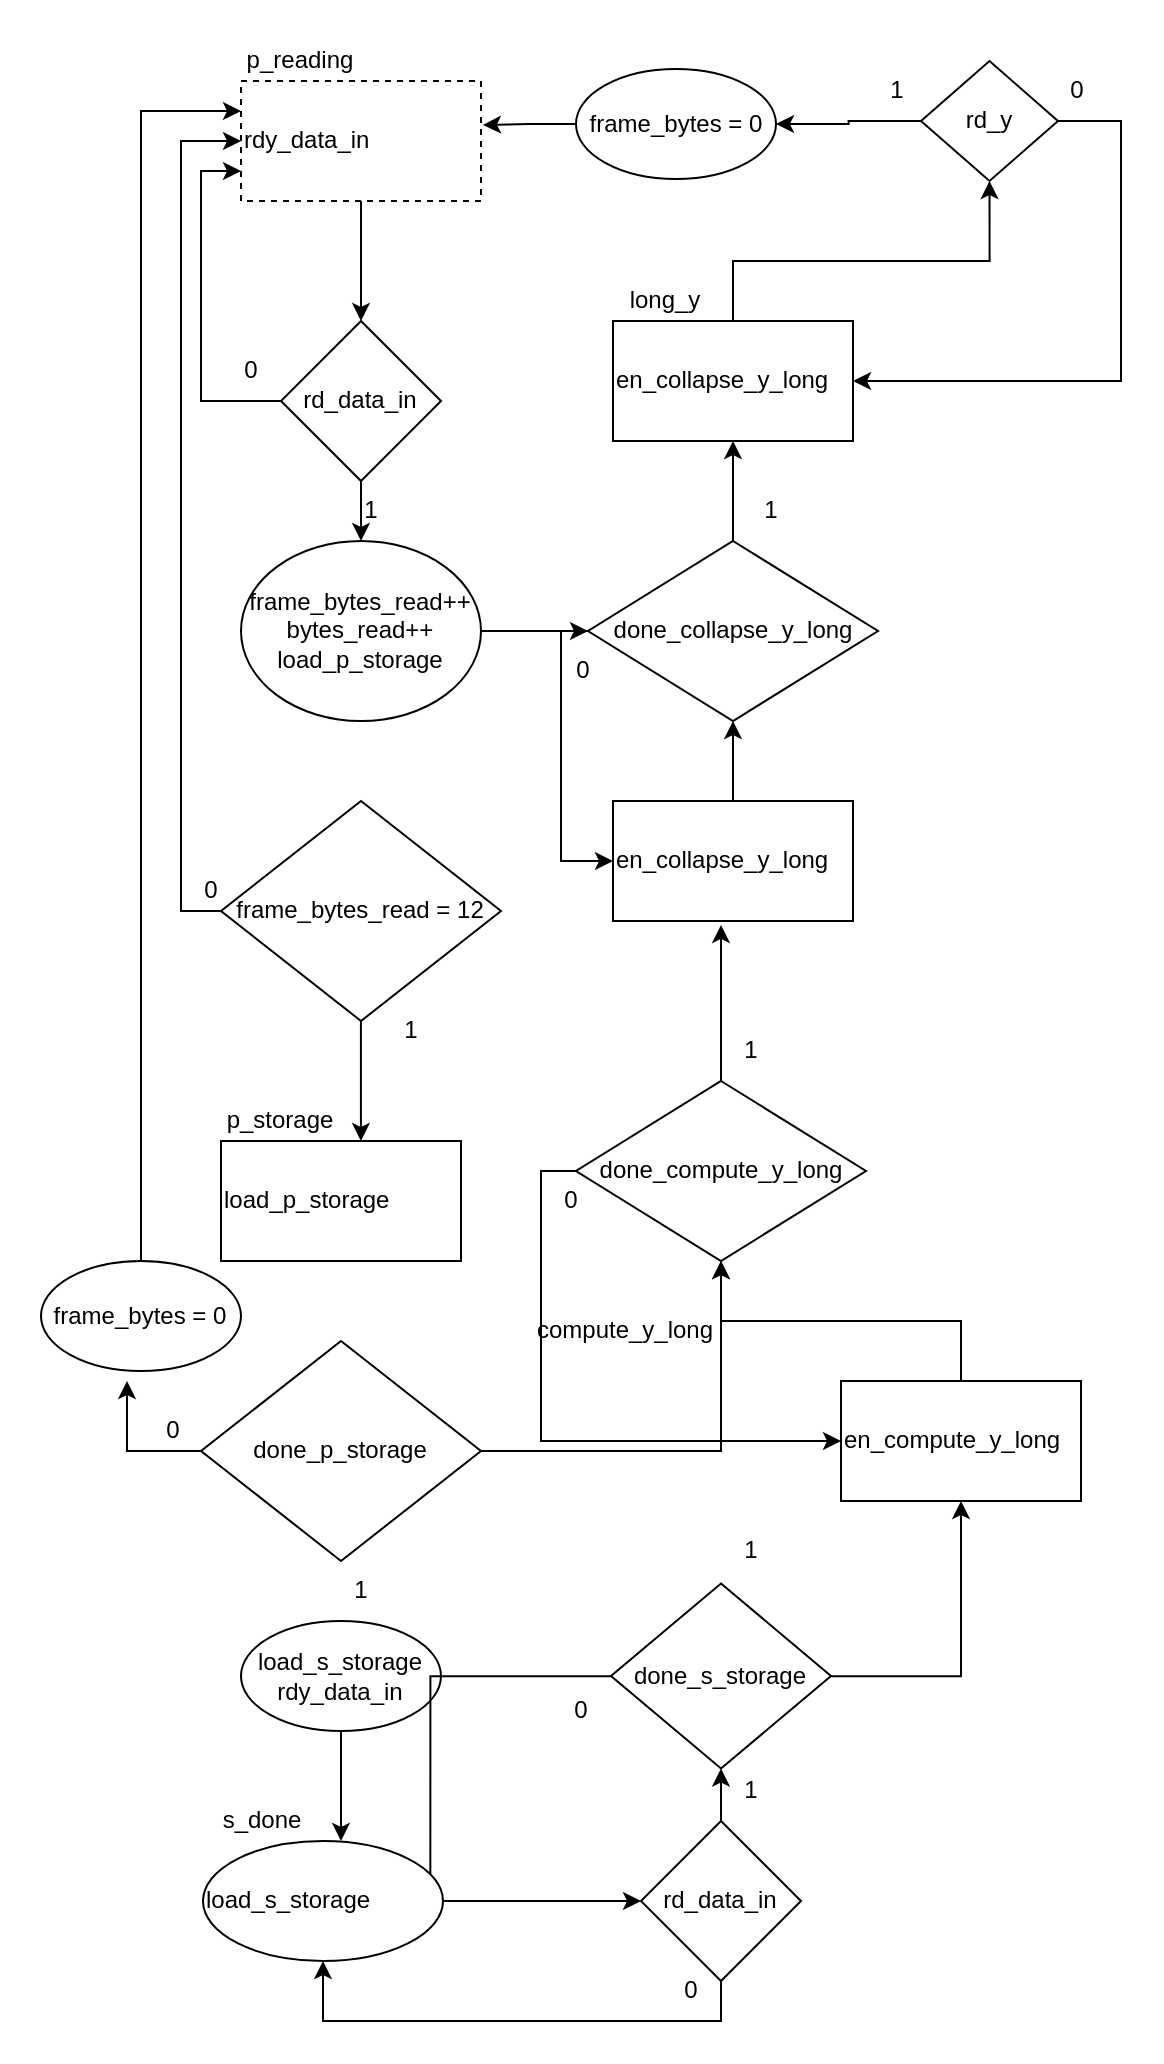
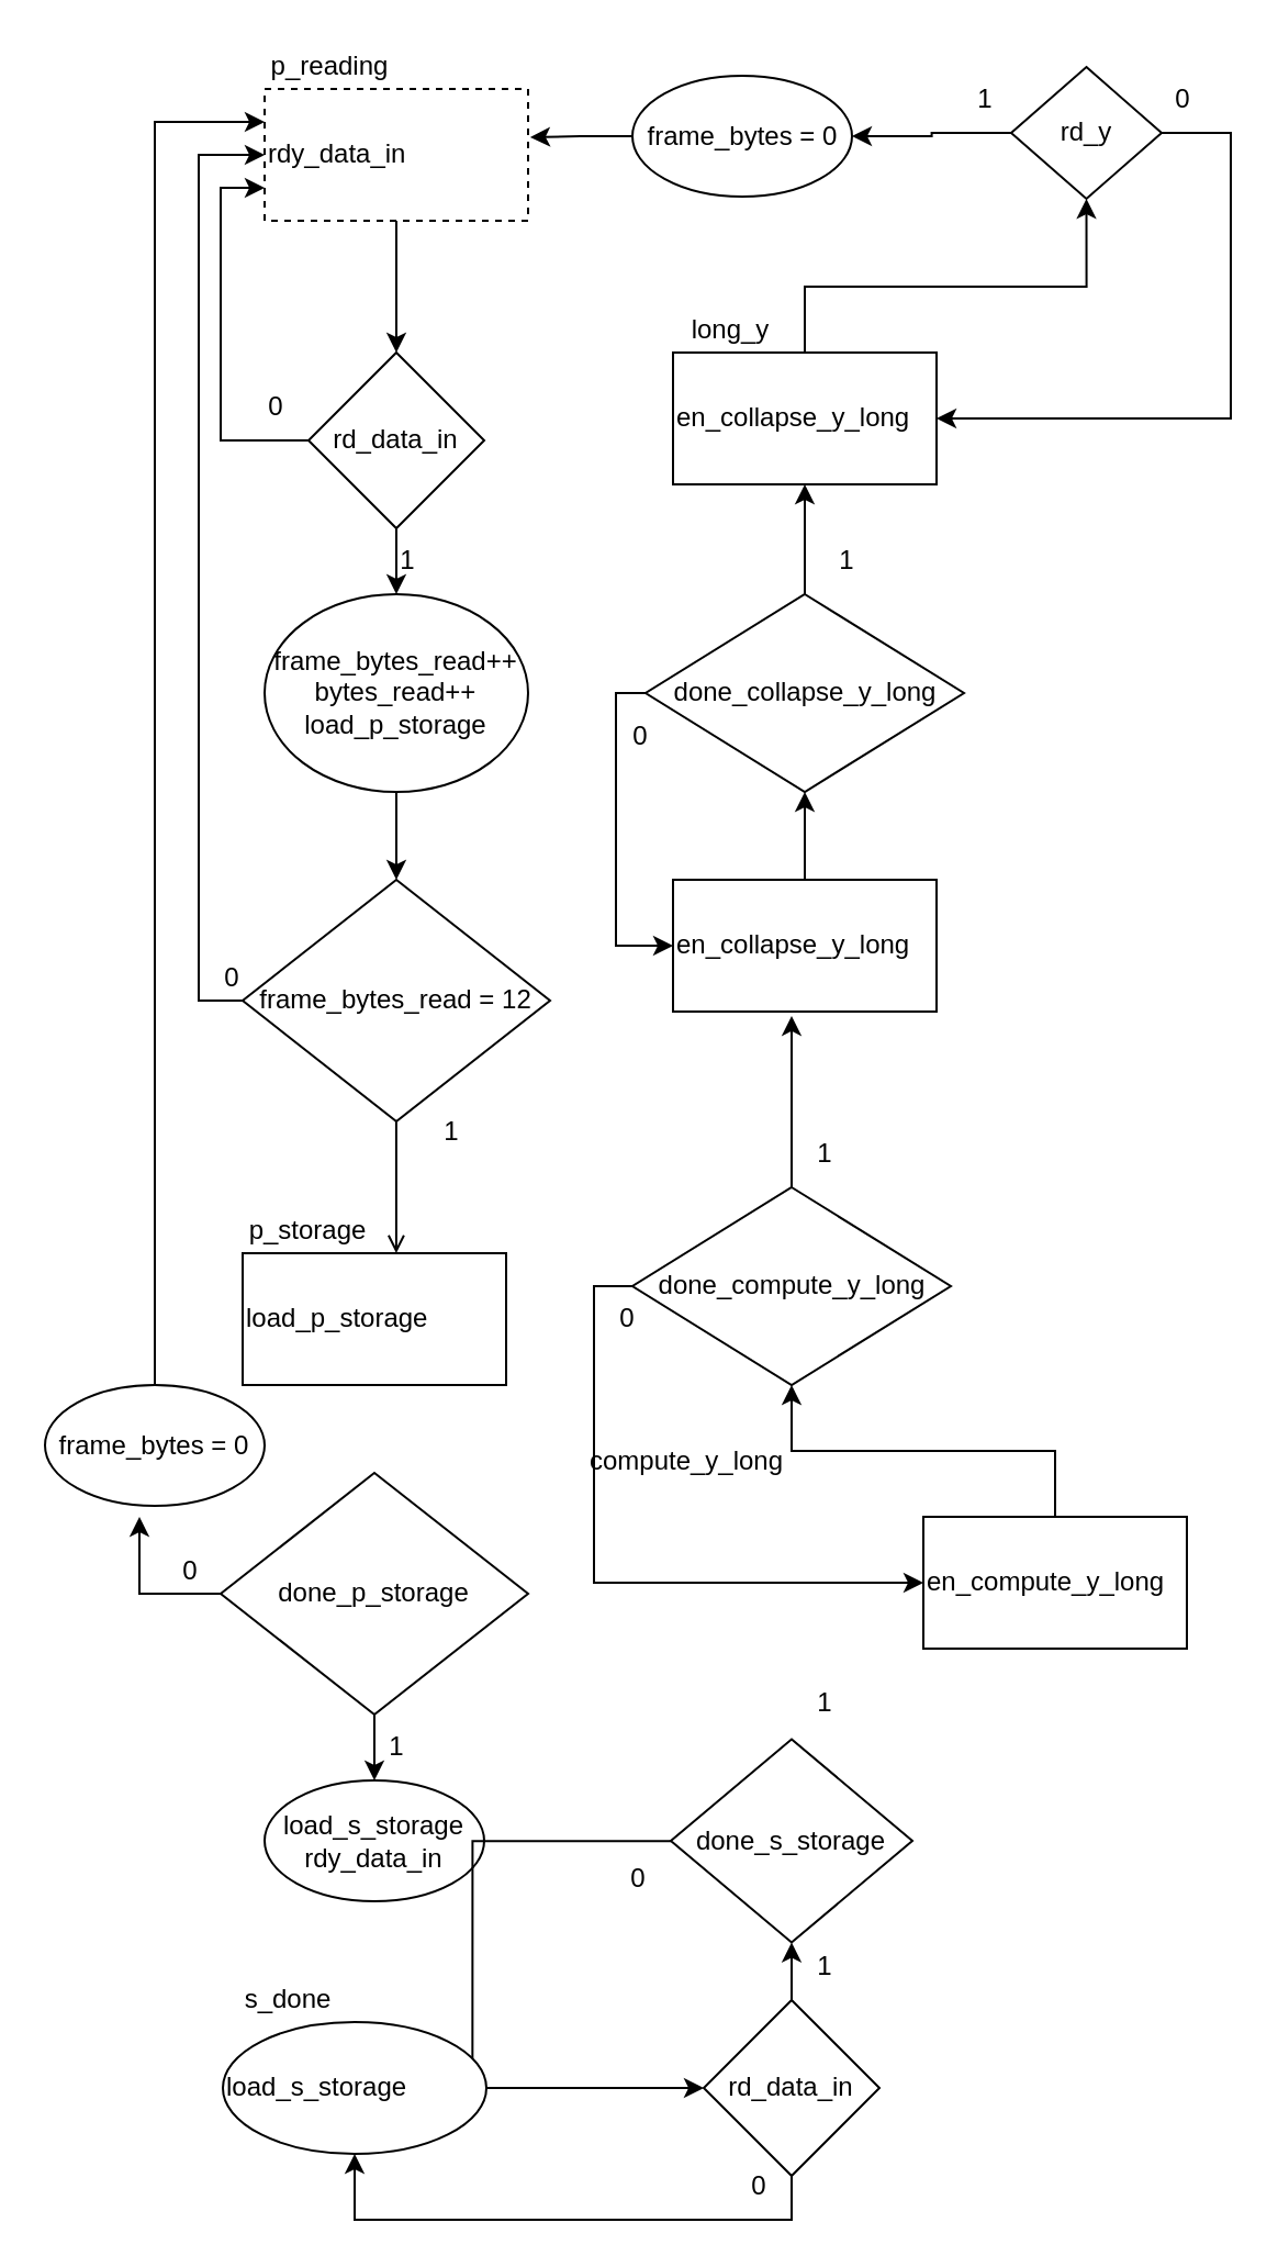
  <mxCell id="0" />
  <mxCell id="1" parent="0" />
  <mxCell id="2" style="edgeStyle=orthogonalEdgeStyle;rounded=0;orthogonalLoop=1;jettySize=auto;html=1;entryX=0.5;entryY=0;entryDx=0;entryDy=0;" edge="1" parent="1" source="3" target="7"><mxGeometry relative="1" as="geometry" /></mxCell>
  <mxCell id="3" value="rdy_data_in" style="rounded=0;whiteSpace=wrap;html=1;align=left;dashed=1;" vertex="1" parent="1"><mxGeometry x="120" y="40" width="120" height="60" as="geometry" /></mxCell>
  <mxCell id="4" value="p_reading" style="text;html=1;strokeColor=none;fillColor=none;align=center;verticalAlign=middle;whiteSpace=wrap;rounded=0;" vertex="1" parent="1"><mxGeometry x="120" y="20" width="60" height="20" as="geometry" /></mxCell>
  <mxCell id="5" style="edgeStyle=orthogonalEdgeStyle;rounded=0;orthogonalLoop=1;jettySize=auto;html=1;entryX=0;entryY=0.75;entryDx=0;entryDy=0;" edge="1" parent="1" source="7" target="3"><mxGeometry relative="1" as="geometry"><Array as="points"><mxPoint x="100" y="200" /><mxPoint x="100" y="85" /></Array></mxGeometry></mxCell>
  <mxCell id="6" style="edgeStyle=orthogonalEdgeStyle;rounded=0;orthogonalLoop=1;jettySize=auto;html=1;entryX=0.5;entryY=0;entryDx=0;entryDy=0;" edge="1" parent="1" source="7" target="11"><mxGeometry relative="1" as="geometry" /></mxCell>
  <mxCell id="7" value="rd_data_in" style="rhombus;whiteSpace=wrap;html=1;" vertex="1" parent="1"><mxGeometry x="140" y="160" width="80" height="80" as="geometry" /></mxCell>
  <mxCell id="8" value="0" style="text;html=1;align=center;verticalAlign=middle;resizable=0;points=[];autosize=1;strokeColor=none;fillColor=none;" vertex="1" parent="1"><mxGeometry x="110" y="170" width="30" height="30" as="geometry" /></mxCell>
  <mxCell id="9" value="1" style="text;html=1;align=center;verticalAlign=middle;resizable=0;points=[];autosize=1;strokeColor=none;fillColor=none;" vertex="1" parent="1"><mxGeometry x="170" y="240" width="30" height="30" as="geometry" /></mxCell>
- <mxCell id="10" style="edgeStyle=orthogonalEdgeStyle;rounded=0;orthogonalLoop=1;jettySize=auto;html=1;" edge="1" parent="1" source="11" target="51"><mxGeometry relative="1" as="geometry" /></mxCell>
+ <mxCell id="10" style="edgeStyle=orthogonalEdgeStyle;rounded=0;orthogonalLoop=1;jettySize=auto;html=1;entryX=0.5;entryY=0;entryDx=0;entryDy=0;" edge="1" parent="1" source="11" target="13"><mxGeometry relative="1" as="geometry" /></mxCell>
  <mxCell id="11" value="frame_bytes_read++&lt;br&gt;bytes_read++&lt;br&gt;load_p_storage" style="ellipse;whiteSpace=wrap;html=1;" vertex="1" parent="1"><mxGeometry x="120" y="270" width="120" height="90" as="geometry" /></mxCell>
  <mxCell id="12" style="edgeStyle=orthogonalEdgeStyle;rounded=0;orthogonalLoop=1;jettySize=auto;html=1;entryX=0;entryY=0.5;entryDx=0;entryDy=0;" edge="1" parent="1" source="13" target="3"><mxGeometry relative="1" as="geometry"><Array as="points"><mxPoint x="90" y="455" /><mxPoint x="90" y="70" /></Array></mxGeometry></mxCell>
  <mxCell id="13" value="frame_bytes_read = 12" style="rhombus;whiteSpace=wrap;html=1;" vertex="1" parent="1"><mxGeometry x="110" y="400" width="140" height="110" as="geometry" /></mxCell>
  <mxCell id="14" value="1" style="text;html=1;align=center;verticalAlign=middle;resizable=0;points=[];autosize=1;strokeColor=none;fillColor=none;" vertex="1" parent="1"><mxGeometry x="190" y="500" width="30" height="30" as="geometry" /></mxCell>
  <mxCell id="15" value="0" style="text;html=1;align=center;verticalAlign=middle;resizable=0;points=[];autosize=1;strokeColor=none;fillColor=none;" vertex="1" parent="1"><mxGeometry x="90" y="430" width="30" height="30" as="geometry" /></mxCell>
  <mxCell id="16" value="load_p_storage" style="rounded=0;whiteSpace=wrap;html=1;align=left;" vertex="1" parent="1"><mxGeometry x="110" y="570" width="120" height="60" as="geometry" /></mxCell>
  <mxCell id="17" value="p_storage" style="text;html=1;strokeColor=none;fillColor=none;align=center;verticalAlign=middle;whiteSpace=wrap;rounded=0;" vertex="1" parent="1"><mxGeometry x="110" y="550" width="60" height="20" as="geometry" /></mxCell>
- <mxCell id="18" style="edgeStyle=orthogonalEdgeStyle;rounded=0;orthogonalLoop=1;jettySize=auto;html=1;entryX=0.583;entryY=0;entryDx=0;entryDy=0;entryPerimeter=0;" edge="1" parent="1" source="13" target="16"><mxGeometry relative="1" as="geometry" /></mxCell>
- <mxCell id="19" style="edgeStyle=orthogonalEdgeStyle;rounded=0;orthogonalLoop=1;jettySize=auto;html=1;" edge="1" parent="1" source="20" target="44"><mxGeometry relative="1" as="geometry" /></mxCell>
+ <mxCell id="18" style="edgeStyle=orthogonalEdgeStyle;rounded=0;orthogonalLoop=1;jettySize=auto;html=1;entryX=0.583;entryY=0;entryDx=0;entryDy=0;entryPerimeter=0;endArrow=open;" edge="1" parent="1" source="13" target="16"><mxGeometry relative="1" as="geometry" /></mxCell>
+ <mxCell id="19" style="edgeStyle=orthogonalEdgeStyle;rounded=0;orthogonalLoop=1;jettySize=auto;html=1;entryX=0.5;entryY=0;entryDx=0;entryDy=0;" edge="1" parent="1" source="20" target="29"><mxGeometry relative="1" as="geometry" /></mxCell>
  <mxCell id="20" value="done_p_storage" style="rhombus;whiteSpace=wrap;html=1;" vertex="1" parent="1"><mxGeometry x="100" y="670" width="140" height="110" as="geometry" /></mxCell>
  <mxCell id="21" style="edgeStyle=orthogonalEdgeStyle;rounded=0;orthogonalLoop=1;jettySize=auto;html=1;entryX=0;entryY=0.5;entryDx=0;entryDy=0;" edge="1" parent="1" source="22" target="33"><mxGeometry relative="1" as="geometry" /></mxCell>
  <mxCell id="22" value="load_s_storage" style="ellipse;whiteSpace=wrap;html=1;align=left;" vertex="1" parent="1"><mxGeometry x="101" y="920" width="120" height="60" as="geometry" /></mxCell>
  <mxCell id="23" value="s_done" style="text;html=1;strokeColor=none;fillColor=none;align=center;verticalAlign=middle;whiteSpace=wrap;rounded=0;" vertex="1" parent="1"><mxGeometry x="101" y="900" width="60" height="20" as="geometry" /></mxCell>
  <mxCell id="24" value="1" style="text;html=1;align=center;verticalAlign=middle;resizable=0;points=[];autosize=1;strokeColor=none;fillColor=none;" vertex="1" parent="1"><mxGeometry x="165" y="780" width="30" height="30" as="geometry" /></mxCell>
  <mxCell id="25" value="0" style="text;html=1;align=center;verticalAlign=middle;resizable=0;points=[];autosize=1;strokeColor=none;fillColor=none;" vertex="1" parent="1"><mxGeometry x="71" y="700" width="30" height="30" as="geometry" /></mxCell>
  <mxCell id="26" style="edgeStyle=orthogonalEdgeStyle;rounded=0;orthogonalLoop=1;jettySize=auto;html=1;entryX=0;entryY=0.25;entryDx=0;entryDy=0;" edge="1" parent="1" source="27" target="3"><mxGeometry relative="1" as="geometry" /></mxCell>
  <mxCell id="27" value="frame_bytes = 0" style="ellipse;whiteSpace=wrap;html=1;" vertex="1" parent="1"><mxGeometry y="630" width="100" height="55" as="geometry" x="20" /></mxCell>
  <mxCell id="28" style="edgeStyle=orthogonalEdgeStyle;rounded=0;orthogonalLoop=1;jettySize=auto;html=1;entryX=0.43;entryY=1.091;entryDx=0;entryDy=0;entryPerimeter=0;" edge="1" parent="1" source="20" target="27"><mxGeometry relative="1" as="geometry"><Array as="points"><mxPoint x="63" y="725" /></Array></mxGeometry></mxCell>
  <mxCell id="29" value="load_s_storage&lt;br&gt;rdy_data_in" style="ellipse;whiteSpace=wrap;html=1;" vertex="1" parent="1"><mxGeometry x="120" y="810" width="100" height="55" as="geometry" /></mxCell>
- <mxCell id="30" style="edgeStyle=orthogonalEdgeStyle;rounded=0;orthogonalLoop=1;jettySize=auto;html=1;entryX=0.575;entryY=0;entryDx=0;entryDy=0;entryPerimeter=0;" edge="1" parent="1" source="29" target="22"><mxGeometry relative="1" as="geometry" /></mxCell>
  <mxCell id="31" style="edgeStyle=orthogonalEdgeStyle;rounded=0;orthogonalLoop=1;jettySize=auto;html=1;entryX=0.5;entryY=1;entryDx=0;entryDy=0;" edge="1" parent="1" source="33" target="22"><mxGeometry relative="1" as="geometry"><Array as="points"><mxPoint x="360" y="1010" /><mxPoint x="161" y="1010" /></Array></mxGeometry></mxCell>
  <mxCell id="32" style="edgeStyle=orthogonalEdgeStyle;rounded=0;orthogonalLoop=1;jettySize=auto;html=1;entryX=0.5;entryY=1;entryDx=0;entryDy=0;" edge="1" parent="1" source="33" target="37"><mxGeometry relative="1" as="geometry" /></mxCell>
  <mxCell id="33" value="rd_data_in" style="rhombus;whiteSpace=wrap;html=1;" vertex="1" parent="1"><mxGeometry x="320" y="910" width="80" height="80" as="geometry" /></mxCell>
  <mxCell id="34" value="0" style="text;html=1;align=center;verticalAlign=middle;resizable=0;points=[];autosize=1;strokeColor=none;fillColor=none;" vertex="1" parent="1"><mxGeometry x="330" y="980" width="30" height="30" as="geometry" /></mxCell>
  <mxCell id="35" style="edgeStyle=orthogonalEdgeStyle;rounded=0;orthogonalLoop=1;jettySize=auto;html=1;entryX=1;entryY=0.25;entryDx=0;entryDy=0;endArrow=none;" edge="1" parent="1" source="37" target="22"><mxGeometry relative="1" as="geometry" /></mxCell>
- <mxCell id="36" style="edgeStyle=orthogonalEdgeStyle;rounded=0;orthogonalLoop=1;jettySize=auto;html=1;entryX=0.5;entryY=1;entryDx=0;entryDy=0;" edge="1" parent="1" source="37" target="41"><mxGeometry relative="1" as="geometry" /></mxCell>
  <mxCell id="37" value="done_s_storage" style="rhombus;whiteSpace=wrap;html=1;" vertex="1" parent="1"><mxGeometry x="305" y="791.25" width="110" height="92.5" as="geometry" /></mxCell>
  <mxCell id="38" value="0" style="text;html=1;align=center;verticalAlign=middle;resizable=0;points=[];autosize=1;strokeColor=none;fillColor=none;" vertex="1" parent="1"><mxGeometry x="275" y="840" width="30" height="30" as="geometry" /></mxCell>
  <mxCell id="39" value="1" style="text;html=1;align=center;verticalAlign=middle;resizable=0;points=[];autosize=1;strokeColor=none;fillColor=none;" vertex="1" parent="1"><mxGeometry x="360" y="880" width="30" height="30" as="geometry" /></mxCell>
  <mxCell id="40" style="edgeStyle=orthogonalEdgeStyle;rounded=0;orthogonalLoop=1;jettySize=auto;html=1;entryX=0.5;entryY=1;entryDx=0;entryDy=0;" edge="1" parent="1" source="41" target="44"><mxGeometry relative="1" as="geometry" /></mxCell>
  <mxCell id="41" value="en_compute_y_long" style="rounded=0;whiteSpace=wrap;html=1;align=left;" vertex="1" parent="1"><mxGeometry x="420" y="690" width="120" height="60" as="geometry" /></mxCell>
  <mxCell id="42" value="compute_y_long" style="text;html=1;strokeColor=none;fillColor=none;align=center;verticalAlign=middle;whiteSpace=wrap;rounded=0;" vertex="1" parent="1"><mxGeometry x="270" y="655" width="85" height="20" as="geometry" /></mxCell>
  <mxCell id="43" style="edgeStyle=orthogonalEdgeStyle;rounded=0;orthogonalLoop=1;jettySize=auto;html=1;entryX=0;entryY=0.5;entryDx=0;entryDy=0;" edge="1" parent="1" source="44" target="41"><mxGeometry relative="1" as="geometry"><Array as="points"><mxPoint x="270" y="585" /><mxPoint x="270" y="720" /></Array></mxGeometry></mxCell>
  <mxCell id="44" value="done_compute_y_long" style="rhombus;whiteSpace=wrap;html=1;" vertex="1" parent="1"><mxGeometry x="287.5" y="540" width="145" height="90" as="geometry" /></mxCell>
  <mxCell id="45" value="1" style="text;html=1;align=center;verticalAlign=middle;resizable=0;points=[];autosize=1;strokeColor=none;fillColor=none;" vertex="1" parent="1"><mxGeometry x="360" y="760" width="30" height="30" as="geometry" /></mxCell>
  <mxCell id="46" value="0" style="text;html=1;align=center;verticalAlign=middle;resizable=0;points=[];autosize=1;strokeColor=none;fillColor=none;" vertex="1" parent="1"><mxGeometry x="270" y="585" width="30" height="30" as="geometry" /></mxCell>
  <mxCell id="47" style="edgeStyle=orthogonalEdgeStyle;rounded=0;orthogonalLoop=1;jettySize=auto;html=1;entryX=0.5;entryY=1;entryDx=0;entryDy=0;" edge="1" parent="1" source="48" target="51"><mxGeometry relative="1" as="geometry" /></mxCell>
  <mxCell id="48" value="en_collapse_y_long" style="rounded=0;whiteSpace=wrap;html=1;align=left;" vertex="1" parent="1"><mxGeometry x="306" y="400" width="120" height="60" as="geometry" /></mxCell>
  <mxCell id="49" style="edgeStyle=orthogonalEdgeStyle;rounded=0;orthogonalLoop=1;jettySize=auto;html=1;entryX=0;entryY=0.5;entryDx=0;entryDy=0;" edge="1" parent="1" source="51" target="48"><mxGeometry relative="1" as="geometry"><Array as="points"><mxPoint x="280" y="315" /><mxPoint x="280" y="430" /></Array></mxGeometry></mxCell>
  <mxCell id="50" style="edgeStyle=orthogonalEdgeStyle;rounded=0;orthogonalLoop=1;jettySize=auto;html=1;entryX=0.5;entryY=1;entryDx=0;entryDy=0;" edge="1" parent="1" source="51" target="56"><mxGeometry relative="1" as="geometry" /></mxCell>
  <mxCell id="51" value="done_collapse_y_long" style="rhombus;whiteSpace=wrap;html=1;" vertex="1" parent="1"><mxGeometry x="293.5" y="270" width="145" height="90" as="geometry" /></mxCell>
  <mxCell id="52" style="edgeStyle=orthogonalEdgeStyle;rounded=0;orthogonalLoop=1;jettySize=auto;html=1;entryX=0.45;entryY=1.033;entryDx=0;entryDy=0;entryPerimeter=0;" edge="1" parent="1" source="44" target="48"><mxGeometry relative="1" as="geometry" /></mxCell>
  <mxCell id="53" value="0" style="text;html=1;align=center;verticalAlign=middle;resizable=0;points=[];autosize=1;strokeColor=none;fillColor=none;" vertex="1" parent="1"><mxGeometry x="276" y="320" width="30" height="30" as="geometry" /></mxCell>
  <mxCell id="54" value="1" style="text;html=1;align=center;verticalAlign=middle;resizable=0;points=[];autosize=1;strokeColor=none;fillColor=none;" vertex="1" parent="1"><mxGeometry x="360" y="510" width="30" height="30" as="geometry" /></mxCell>
  <mxCell id="55" style="edgeStyle=orthogonalEdgeStyle;rounded=0;orthogonalLoop=1;jettySize=auto;html=1;entryX=0.5;entryY=1;entryDx=0;entryDy=0;" edge="1" parent="1" source="56" target="59"><mxGeometry relative="1" as="geometry"><Array as="points"><mxPoint x="366" y="130" /><mxPoint x="494" y="130" /></Array></mxGeometry></mxCell>
  <mxCell id="56" value="en_collapse_y_long" style="rounded=0;whiteSpace=wrap;html=1;align=left;" vertex="1" parent="1"><mxGeometry x="306" y="160" width="120" height="60" as="geometry" /></mxCell>
  <mxCell id="57" style="edgeStyle=orthogonalEdgeStyle;rounded=0;orthogonalLoop=1;jettySize=auto;html=1;entryX=1;entryY=0.5;entryDx=0;entryDy=0;" edge="1" parent="1" source="59" target="56"><mxGeometry relative="1" as="geometry"><Array as="points"><mxPoint x="560" y="60" /><mxPoint x="560" y="190" /></Array></mxGeometry></mxCell>
  <mxCell id="58" style="edgeStyle=orthogonalEdgeStyle;rounded=0;orthogonalLoop=1;jettySize=auto;html=1;entryX=1;entryY=0.5;entryDx=0;entryDy=0;" edge="1" parent="1" source="59" target="64"><mxGeometry relative="1" as="geometry" /></mxCell>
  <mxCell id="59" value="rd_y" style="rhombus;whiteSpace=wrap;html=1;" vertex="1" parent="1"><mxGeometry x="460" y="30" width="68.5" height="60" as="geometry" /></mxCell>
  <mxCell id="60" value="1" style="text;html=1;align=center;verticalAlign=middle;resizable=0;points=[];autosize=1;strokeColor=none;fillColor=none;" vertex="1" parent="1"><mxGeometry x="432.5" y="30" width="30" height="30" as="geometry" /></mxCell>
  <mxCell id="61" value="long_y" style="text;html=1;strokeColor=none;fillColor=none;align=center;verticalAlign=middle;whiteSpace=wrap;rounded=0;" vertex="1" parent="1"><mxGeometry x="305" y="140" width="55" height="20" as="geometry" /></mxCell>
  <mxCell id="62" value="1" style="text;html=1;align=center;verticalAlign=middle;resizable=0;points=[];autosize=1;strokeColor=none;fillColor=none;" vertex="1" parent="1"><mxGeometry x="370" y="240" width="30" height="30" as="geometry" /></mxCell>
  <mxCell id="63" value="0" style="text;html=1;align=center;verticalAlign=middle;resizable=0;points=[];autosize=1;strokeColor=none;fillColor=none;" vertex="1" parent="1"><mxGeometry x="522.5" y="30" width="30" height="30" as="geometry" /></mxCell>
  <mxCell id="64" value="frame_bytes = 0" style="ellipse;whiteSpace=wrap;html=1;" vertex="1" parent="1"><mxGeometry x="287.5" y="34" width="100" height="55" as="geometry" /></mxCell>
  <mxCell id="65" style="edgeStyle=orthogonalEdgeStyle;rounded=0;orthogonalLoop=1;jettySize=auto;html=1;entryX=1.008;entryY=0.367;entryDx=0;entryDy=0;entryPerimeter=0;" edge="1" parent="1" source="64" target="3"><mxGeometry relative="1" as="geometry" /></mxCell>
